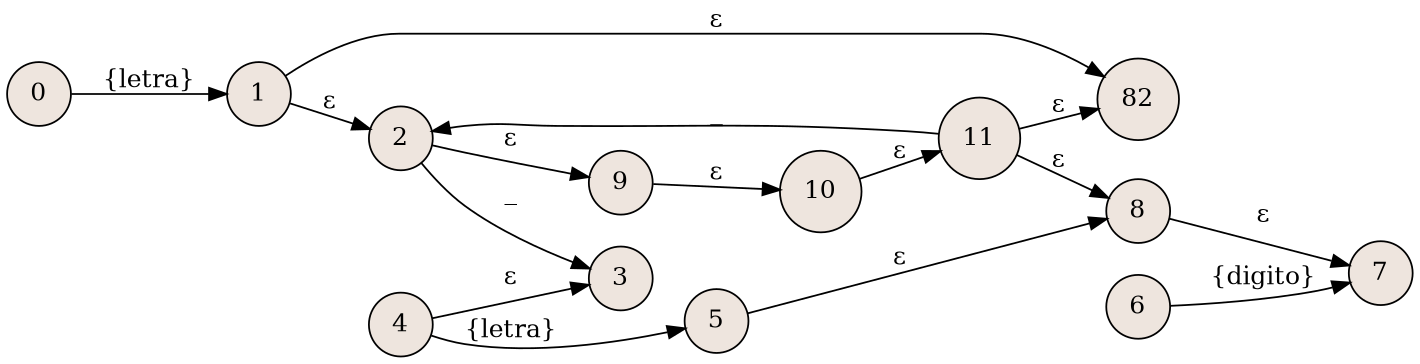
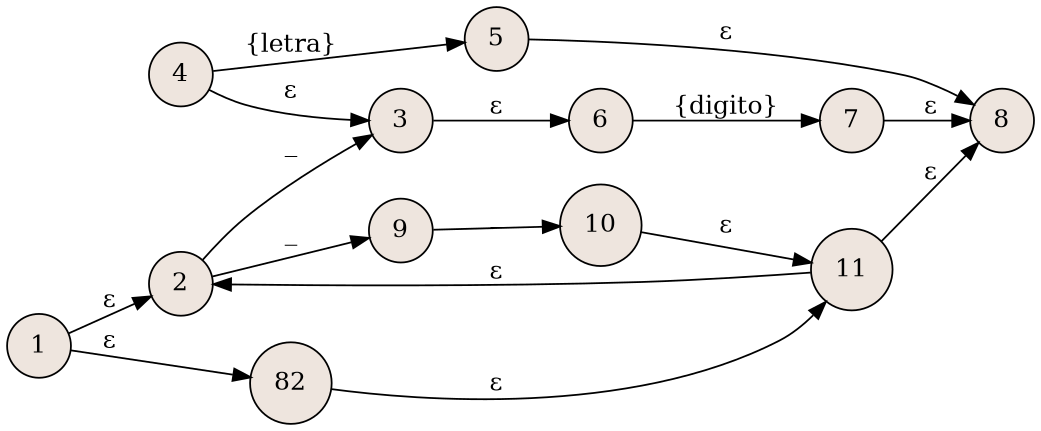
  digraph {
    rankdir=LR
    node [fillcolor=seashell2 shape=circle style=filled]
-   0
    1
    2
    n4 [label=82]
    3
    9
    6
    10
    4
    5
    7
    11
    8
-   0 -> 1 [label="{letra}"]
    1 -> 2 [label="ε"]
    1 -> n4 [label="ε" shape=doublecircle]
    2 -> 3 [label=_]
-   2 -> 9 [label="ε"]
-   9 -> 10 [label="ε"]
+   2 -> 9 [label=_]
+   3 -> 6 [label="ε"]
+   9 -> 10 [label=_]
    6 -> 7 [label="{digito}"]
    10 -> 11 [label="ε"]
    4 -> 3 [label="ε"]
    4 -> 5 [label="{letra}"]
    5 -> 8 [label="ε"]
-   8 -> 7 [label="ε"]
-   11 -> 2 [label=_]
-   11 -> n4 [label="ε"]
+   7 -> 8 [label="ε"]
+   11 -> 2 [label="ε"]
+   n4 -> 11 [label="ε"]
    11 -> 8 [label="ε"]
  }
